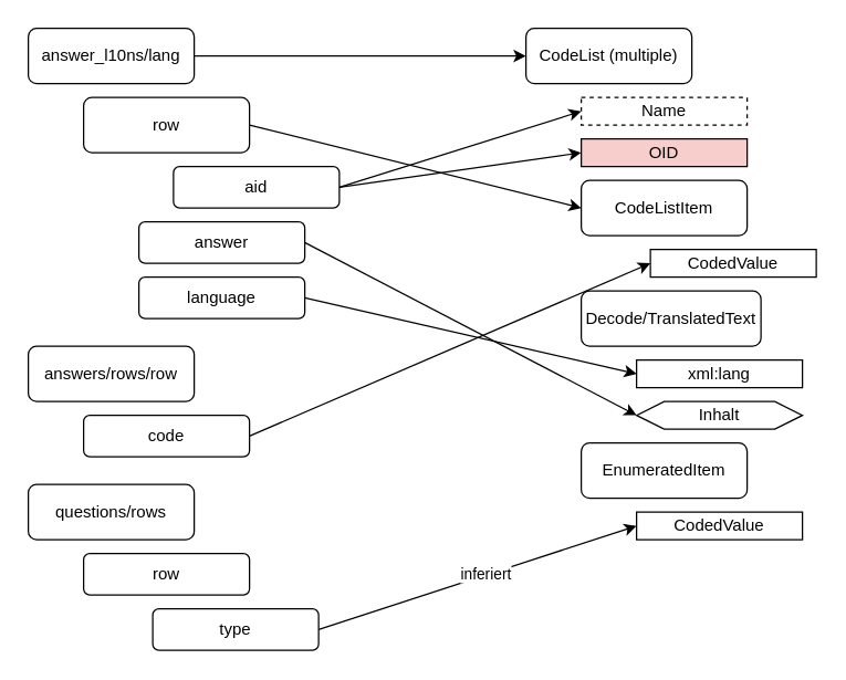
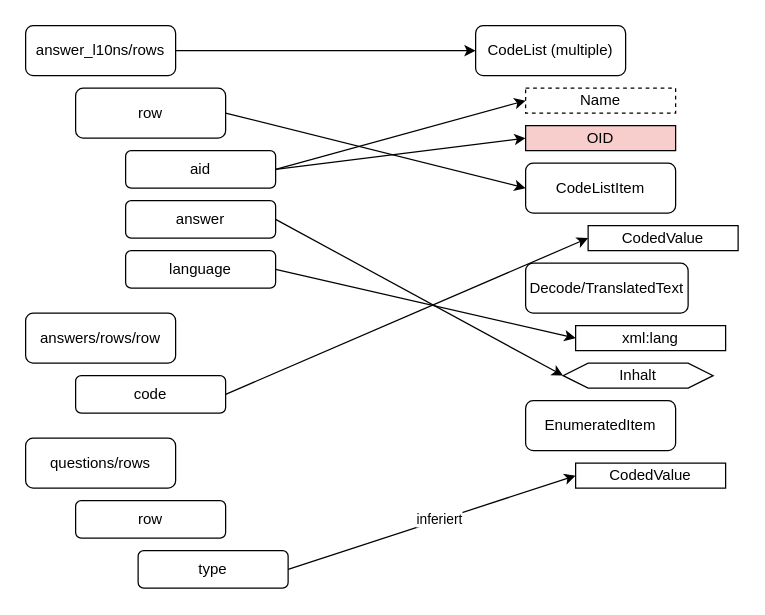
  <mxCell id="0" />
  <mxCell id="1" parent="0" />
  <mxCell id="2" value="CodeListItem" style="rounded=1;whiteSpace=wrap;html=1;" vertex="1" parent="1"><mxGeometry x="420" y="130" width="120" height="40" as="geometry" /></mxCell>
  <mxCell id="3" style="edgeStyle=none;rounded=0;orthogonalLoop=1;jettySize=auto;html=1;exitX=1;exitY=0.5;exitDx=0;exitDy=0;entryX=0;entryY=0.5;entryDx=0;entryDy=0;" edge="1" parent="1" source="4" target="2"><mxGeometry relative="1" as="geometry" /></mxCell>
  <mxCell id="4" value="row" style="rounded=1;whiteSpace=wrap;html=1;" vertex="1" parent="1"><mxGeometry x="60" y="70" width="120" height="40" as="geometry" /></mxCell>
  <mxCell id="5" style="edgeStyle=none;rounded=0;orthogonalLoop=1;jettySize=auto;html=1;exitX=1;exitY=0.5;exitDx=0;exitDy=0;entryX=0;entryY=0.5;entryDx=0;entryDy=0;" edge="1" parent="1" source="6" target="7"><mxGeometry relative="1" as="geometry" /></mxCell>
- <mxCell id="6" value="answer_l10ns/lang" style="rounded=1;whiteSpace=wrap;html=1;" vertex="1" parent="1"><mxGeometry x="20" y="20" width="120" height="40" as="geometry" /></mxCell>
+ <mxCell id="6" value="answer_l10ns/rows" style="rounded=1;whiteSpace=wrap;html=1;" vertex="1" parent="1"><mxGeometry x="20" y="20" width="120" height="40" as="geometry" /></mxCell>
  <mxCell id="7" value="CodeList (multiple)" style="rounded=1;whiteSpace=wrap;html=1;" vertex="1" parent="1"><mxGeometry x="380" y="20" width="120" height="40" as="geometry" /></mxCell>
  <mxCell id="8" value="Name" style="rounded=0;whiteSpace=wrap;html=1;dashed=1;" vertex="1" parent="1"><mxGeometry x="420" y="70" width="120" height="20" as="geometry" /></mxCell>
  <mxCell id="9" value="OID" style="whiteSpace=wrap;html=1;fillColor=#f8cecc;" vertex="1" parent="1"><mxGeometry x="420" y="100" width="120" height="20" as="geometry" /></mxCell>
  <mxCell id="10" style="edgeStyle=none;rounded=0;orthogonalLoop=1;jettySize=auto;html=1;exitX=1;exitY=0.5;exitDx=0;exitDy=0;entryX=0;entryY=0.5;entryDx=0;entryDy=0;" edge="1" parent="1" source="12" target="9"><mxGeometry relative="1" as="geometry" /></mxCell>
  <mxCell id="11" style="edgeStyle=none;rounded=0;orthogonalLoop=1;jettySize=auto;html=1;exitX=1;exitY=0.5;exitDx=0;exitDy=0;entryX=0;entryY=0.5;entryDx=0;entryDy=0;" edge="1" parent="1" source="12" target="8"><mxGeometry relative="1" as="geometry" /></mxCell>
- <mxCell id="12" value="aid" style="rounded=1;whiteSpace=wrap;html=1;" vertex="1" parent="1"><mxGeometry x="125" y="120" width="120" height="30" as="geometry" /></mxCell>
+ <mxCell id="12" value="aid" style="rounded=1;whiteSpace=wrap;html=1;" vertex="1" parent="1"><mxGeometry x="100" y="120" width="120" height="30" as="geometry" /></mxCell>
  <mxCell id="13" value="CodedValue" style="whiteSpace=wrap;html=1;" vertex="1" parent="1"><mxGeometry x="470" y="180" width="120" height="20" as="geometry" /></mxCell>
  <mxCell id="14" style="edgeStyle=none;rounded=0;orthogonalLoop=1;jettySize=auto;html=1;exitX=1;exitY=0.5;exitDx=0;exitDy=0;entryX=0;entryY=0.5;entryDx=0;entryDy=0;" edge="1" parent="1" source="15" target="13"><mxGeometry relative="1" as="geometry" /></mxCell>
  <mxCell id="15" value="code" style="rounded=1;whiteSpace=wrap;html=1;" vertex="1" parent="1"><mxGeometry x="60" y="300" width="120" height="30" as="geometry" /></mxCell>
  <mxCell id="16" value="answers/rows/row" style="rounded=1;whiteSpace=wrap;html=1;" vertex="1" parent="1"><mxGeometry x="20" y="250" width="120" height="40" as="geometry" /></mxCell>
  <mxCell id="17" style="edgeStyle=none;rounded=0;orthogonalLoop=1;jettySize=auto;html=1;exitX=1;exitY=0.5;exitDx=0;exitDy=0;entryX=0;entryY=0.5;entryDx=0;entryDy=0;" edge="1" parent="1" source="18" target="21"><mxGeometry relative="1" as="geometry" /></mxCell>
  <mxCell id="18" value="answer" style="rounded=1;whiteSpace=wrap;html=1;" vertex="1" parent="1"><mxGeometry x="100" y="160" width="120" height="30" as="geometry" /></mxCell>
  <mxCell id="19" value="Decode/TranslatedText" style="rounded=1;whiteSpace=wrap;html=1;" vertex="1" parent="1"><mxGeometry x="420" y="210" width="130" height="40" as="geometry" /></mxCell>
  <mxCell id="20" value="xml:lang" style="whiteSpace=wrap;html=1;" vertex="1" parent="1"><mxGeometry x="460" y="260" width="120" height="20" as="geometry" /></mxCell>
- <mxCell id="21" value="Inhalt" style="shape=hexagon;perimeter=hexagonPerimeter2;whiteSpace=wrap;html=1;fixedSize=1;" vertex="1" parent="1"><mxGeometry x="460" y="290" width="120" height="20" as="geometry" /></mxCell>
+ <mxCell id="21" value="Inhalt" style="shape=hexagon;perimeter=hexagonPerimeter2;whiteSpace=wrap;html=1;fixedSize=1;" vertex="1" parent="1"><mxGeometry x="450" y="290" width="120" height="20" as="geometry" /></mxCell>
  <mxCell id="22" style="edgeStyle=none;rounded=0;orthogonalLoop=1;jettySize=auto;html=1;exitX=1;exitY=0.5;exitDx=0;exitDy=0;entryX=0;entryY=0.5;entryDx=0;entryDy=0;" edge="1" parent="1" source="23" target="20"><mxGeometry relative="1" as="geometry" /></mxCell>
  <mxCell id="23" value="language" style="rounded=1;whiteSpace=wrap;html=1;" vertex="1" parent="1"><mxGeometry x="100" y="200" width="120" height="30" as="geometry" /></mxCell>
  <mxCell id="24" value="EnumeratedItem" style="rounded=1;whiteSpace=wrap;html=1;" vertex="1" parent="1"><mxGeometry x="420" y="320" width="120" height="40" as="geometry" /></mxCell>
  <mxCell id="25" value="CodedValue" style="whiteSpace=wrap;html=1;" vertex="1" parent="1"><mxGeometry x="460" y="370" width="120" height="20" as="geometry" /></mxCell>
  <mxCell id="26" value="questions/rows" style="rounded=1;whiteSpace=wrap;html=1;" vertex="1" parent="1"><mxGeometry x="20" y="350" width="120" height="40" as="geometry" /></mxCell>
  <mxCell id="27" value="row" style="rounded=1;whiteSpace=wrap;html=1;" vertex="1" parent="1"><mxGeometry x="60" y="400" width="120" height="30" as="geometry" /></mxCell>
  <mxCell id="28" style="rounded=0;orthogonalLoop=1;jettySize=auto;html=1;exitX=1;exitY=0.5;exitDx=0;exitDy=0;entryX=0;entryY=0.5;entryDx=0;entryDy=0;" edge="1" parent="1" source="30" target="25"><mxGeometry relative="1" as="geometry" /></mxCell>
  <mxCell id="29" value="inferiert" style="edgeLabel;html=1;align=center;verticalAlign=middle;resizable=0;points=[];" vertex="1" connectable="0" parent="28"><mxGeometry x="0.271" relative="1" as="geometry"><mxPoint x="-26.41" y="7.74" as="offset" /></mxGeometry></mxCell>
  <mxCell id="30" value="type" style="rounded=1;whiteSpace=wrap;html=1;" vertex="1" parent="1"><mxGeometry x="110" y="440" width="120" height="30" as="geometry" /></mxCell>
